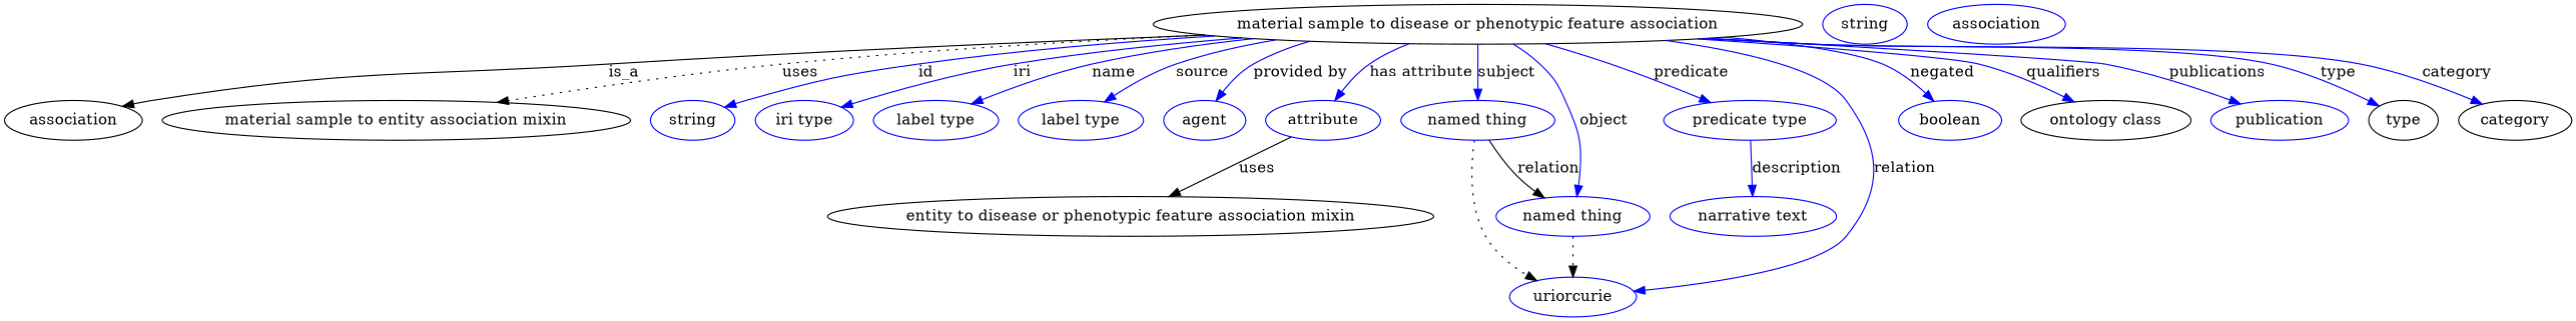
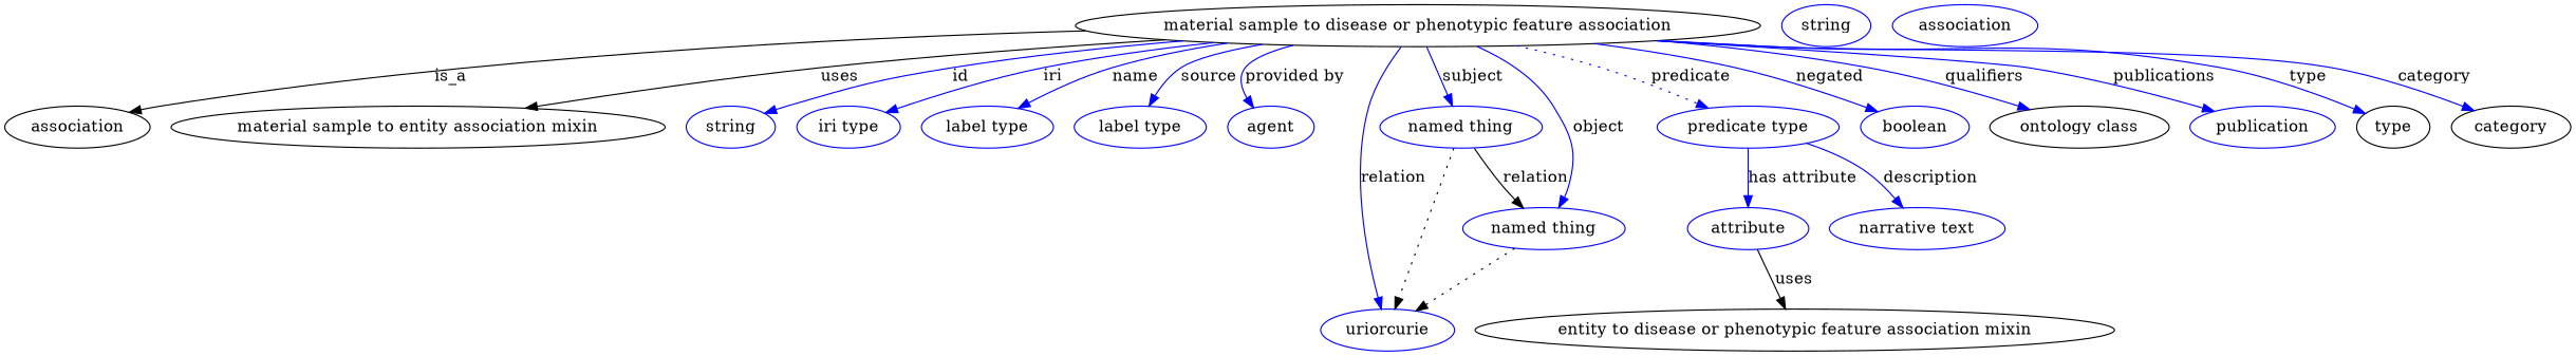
  digraph {
    node [color=blue]
    edge [color=blue style=solid]
    n1 [height=0.5 label="material sample to disease or phenotypic feature association" width=6.2286 color=""]
    association [height=0.5 width=1.3902 color=""]
    "material sample to entity association mixin" [height=0.5 width=4.5677 color=""]
    n4 [height=0.5 label=string width=0.84854]
    n5 [height=0.5 label="iri type" width=1.011]
    n6 [height=0.5 label="label type" width=1.2638]
    n7 [height=0.5 label="label type" width=1.2638]
    n8 [height=0.5 label=agent width=0.83048]
    n9 [height=0.5 label=attribute width=1.1193]
    n10 [height=0.5 label="named thing" width=1.5346]
    n11 [height=0.5 label="predicate type" width=1.679]
    n12 [height=0.5 label="named thing" width=1.5346]
    n13 [height=0.5 label=uriorcurie width=1.2638]
    n14 [height=0.5 label=boolean width=1.0652]
    n15 [color=black height=0.5 label="ontology class" width=1.7151]
    n16 [height=0.5 label=publication width=1.3902]
    type [height=0.5 width=0.75 color=""]
    category [height=0.5 width=1.1374 color=""]
    "entity to disease or phenotypic feature association mixin" [height=0.5 width=5.8495 color=""]
    n20 [height=0.5 label="narrative text" width=1.6068]
    n21 [height=0.5 label=string width=0.84854]
    n22 [height=0.5 label=association width=1.3902]
    n1 -> association [label=is_a color="" style=""]
-   n1 -> "material sample to entity association mixin" [label=uses style=dotted color=""]
+   n1 -> "material sample to entity association mixin" [label=uses color="" style=""]
    n1 -> n4 [label=id]
    n1 -> n5 [label=iri]
    n1 -> n6 [label=name]
    n1 -> n7 [label=source]
    n1 -> n8 [label="provided by"]
-   n1 -> n9 [label="has attribute"]
+   n11 -> n9 [label="has attribute"]
    n1 -> n10 [label=subject]
-   n1 -> n11 [label=predicate]
+   n1 -> n11 [label=predicate style=dotted]
    n1 -> n12 [label=object]
    n1 -> n13 [label=relation]
    n1 -> n14 [label=negated]
    n1 -> n15 [label=qualifiers]
    n1 -> n16 [label=publications]
    n1 -> type [label=type]
    n1 -> category [label=category]
    n9 -> "entity to disease or phenotypic feature association mixin" [label=uses color="" style=""]
    n10 -> n12 [label=relation color="" style=""]
    n10 -> n13 [style=dotted color=""]
    n11 -> n20 [label=description]
    n12 -> n13 [style=dotted color=""]
  }
